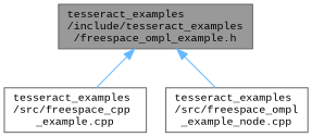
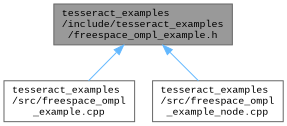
  digraph {
    fontname="Liberation Mono"
    node [color=grey40 fillcolor=white fontname="Liberation Mono" fontsize=10 shape=box style=filled]
    edge [color=steelblue1 dir=back fontname="Liberation Mono" fontsize=10 labelfontname=Helvetica labelfontsize=10 style=solid]
    n1 [color=gray40 fillcolor=grey60 fontcolor=black height=0.2 label="tesseract_examples\l/include/tesseract_examples\l/freespace_ompl_example.h" width=0.4]
-   n2 [height=0.2 label="tesseract_examples\l/src/freespace_cpp\l_example.cpp" width=0.4]
+   n2 [height=0.2 label="tesseract_examples\l/src/freespace_ompl\l_example.cpp" width=0.4]
    n3 [height=0.2 label="tesseract_examples\l/src/freespace_ompl\l_example_node.cpp" width=0.4]
    n1 -> n2
    n1 -> n3
  }
